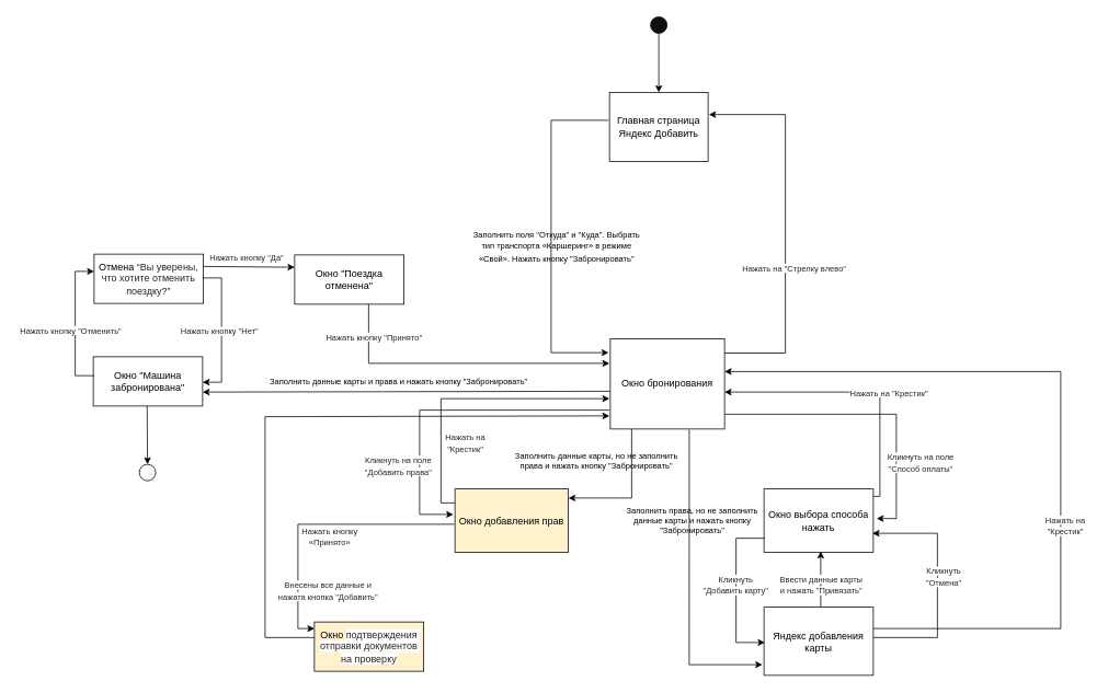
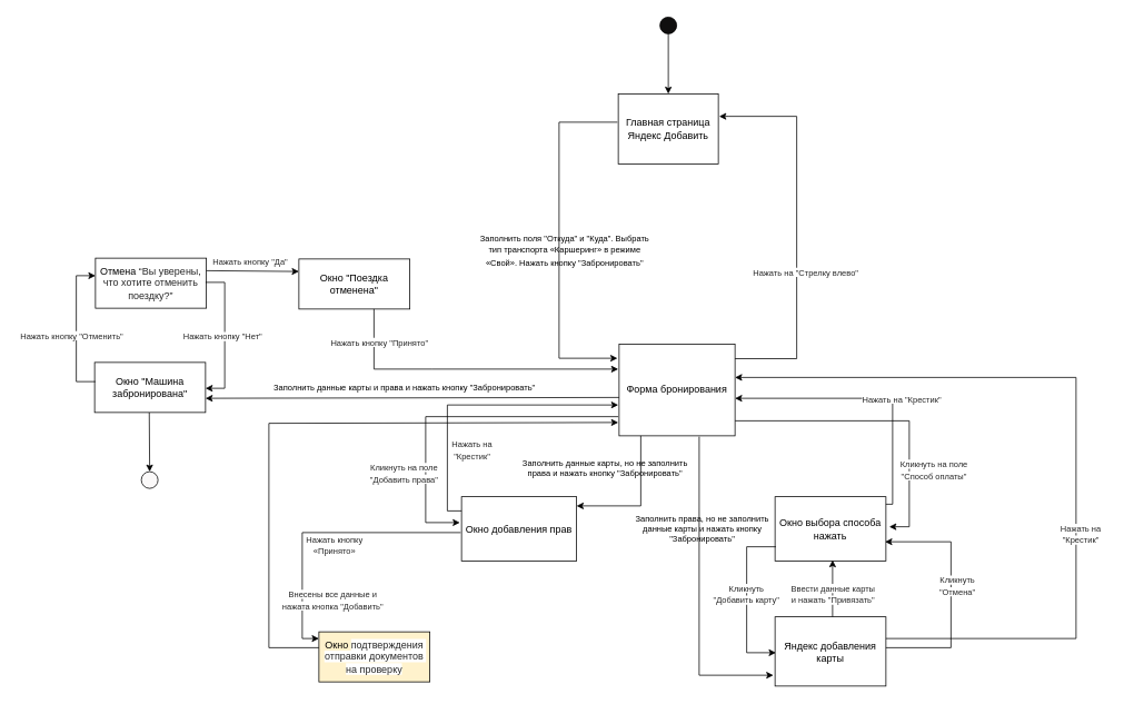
  <mxCell id="0" />
  <mxCell id="1" parent="0" />
  <mxCell id="2" value="" style="ellipse;whiteSpace=wrap;html=1;aspect=fixed;fillColor=#100f0f;" vertex="1" parent="1"><mxGeometry x="791" y="20" width="20" height="20" as="geometry" /></mxCell>
  <mxCell id="3" value="" style="endArrow=classic;html=1;rounded=0;exitX=0.5;exitY=1;exitDx=0;exitDy=0;entryX=0.5;entryY=0;entryDx=0;entryDy=0;" edge="1" parent="1" source="2"><mxGeometry width="50" height="50" relative="1" as="geometry"><mxPoint x="831" y="382" as="sourcePoint" /><mxPoint x="801" y="112" as="targetPoint" /></mxGeometry></mxCell>
  <mxCell id="4" value="Главная страница Яндекс Добавить" style="rounded=0;whiteSpace=wrap;html=1;" vertex="1" parent="1"><mxGeometry x="741" y="112" width="120" height="84" as="geometry" /></mxCell>
  <mxCell id="5" value="&lt;font face=&quot;Helvetica&quot; style=&quot;font-size: 12px;&quot;&gt;Окно&amp;nbsp;&lt;span style=&quot;color: rgba(0, 0, 0, 0.85); text-align: start; white-space: pre-wrap; background-color: rgb(255, 255, 255);&quot;&gt;подтверждения отправки документов на проверку&lt;/span&gt;&lt;/font&gt;" style="rounded=0;whiteSpace=wrap;html=1;fillColor=#fff2cc;" vertex="1" parent="1"><mxGeometry x="382" y="757" width="133" height="60" as="geometry" /></mxCell>
  <mxCell id="6" style="edgeStyle=orthogonalEdgeStyle;rounded=0;orthogonalLoop=1;jettySize=auto;html=1;exitX=0;exitY=0.5;exitDx=0;exitDy=0;" edge="1" parent="1"><mxGeometry relative="1" as="geometry"><mxPoint x="740" y="146" as="sourcePoint" /><mxPoint x="740" y="429" as="targetPoint" /><Array as="points"><mxPoint x="670" y="146" /><mxPoint x="670" y="429" /><mxPoint x="740" y="429" /></Array></mxGeometry></mxCell>
  <mxCell id="7" style="edgeStyle=orthogonalEdgeStyle;rounded=0;orthogonalLoop=1;jettySize=auto;html=1;" edge="1" parent="1"><mxGeometry relative="1" as="geometry"><mxPoint x="1061" y="765" as="sourcePoint" /><mxPoint x="881" y="452" as="targetPoint" /><Array as="points"><mxPoint x="1290" y="765" /><mxPoint x="1290" y="452" /></Array></mxGeometry></mxCell>
  <mxCell id="8" style="edgeStyle=orthogonalEdgeStyle;rounded=0;orthogonalLoop=1;jettySize=auto;html=1;entryX=0;entryY=0.75;entryDx=0;entryDy=0;" edge="1" parent="1"><mxGeometry relative="1" as="geometry"><mxPoint x="552" y="638" as="sourcePoint" /><mxPoint x="382" y="765" as="targetPoint" /><Array as="points"><mxPoint x="362" y="638" /><mxPoint x="362" y="765" /></Array></mxGeometry></mxCell>
  <mxCell id="9" style="edgeStyle=orthogonalEdgeStyle;rounded=0;orthogonalLoop=1;jettySize=auto;html=1;" edge="1" parent="1"><mxGeometry relative="1" as="geometry"><mxPoint x="382" y="776" as="sourcePoint" /><mxPoint x="741" y="506" as="targetPoint" /><Array as="points"><mxPoint x="322" y="776" /><mxPoint x="322" y="507" /></Array></mxGeometry></mxCell>
  <mxCell id="10" value="" style="endArrow=classic;html=1;rounded=0;exitX=0.5;exitY=1;exitDx=0;exitDy=0;entryX=0.5;entryY=0;entryDx=0;entryDy=0;" edge="1" parent="1" source="12"><mxGeometry width="50" height="50" relative="1" as="geometry"><mxPoint x="178.5" y="494" as="sourcePoint" /><mxPoint x="178.5" y="566" as="targetPoint" /></mxGeometry></mxCell>
  <mxCell id="11" value="" style="endArrow=classic;html=1;rounded=0;exitX=0.5;exitY=1;exitDx=0;exitDy=0;entryX=0.5;entryY=0;entryDx=0;entryDy=0;" edge="1" parent="1" target="12"><mxGeometry width="50" height="50" relative="1" as="geometry"><mxPoint x="178.5" y="494" as="sourcePoint" /><mxPoint x="178.5" y="566" as="targetPoint" /></mxGeometry></mxCell>
  <mxCell id="12" value="" style="ellipse;whiteSpace=wrap;html=1;aspect=fixed;fillColor=#fbf9f9;" vertex="1" parent="1"><mxGeometry x="169" y="565" width="20" height="20" as="geometry" /></mxCell>
  <mxCell id="13" style="edgeStyle=orthogonalEdgeStyle;rounded=0;orthogonalLoop=1;jettySize=auto;html=1;exitX=0;exitY=0.5;exitDx=0;exitDy=0;targetPerimeterSpacing=0;" edge="1" parent="1"><mxGeometry relative="1" as="geometry"><mxPoint x="874" y="429.5" as="sourcePoint" /><mxPoint x="862" y="139" as="targetPoint" /><Array as="points"><mxPoint x="955" y="430" /><mxPoint x="955" y="139" /><mxPoint x="874" y="139" /></Array></mxGeometry></mxCell>
  <mxCell id="14" value="Окно выбора способа нажать" style="rounded=0;whiteSpace=wrap;html=1;" vertex="1" parent="1"><mxGeometry x="929" y="595" width="133" height="77" as="geometry" /></mxCell>
  <mxCell id="15" style="edgeStyle=orthogonalEdgeStyle;rounded=0;orthogonalLoop=1;jettySize=auto;html=1;entryX=0;entryY=0.75;entryDx=0;entryDy=0;" edge="1" parent="1"><mxGeometry relative="1" as="geometry"><mxPoint x="741" y="499" as="sourcePoint" /><mxPoint x="551" y="626" as="targetPoint" /><Array as="points"><mxPoint x="510" y="499" /><mxPoint x="510" y="626" /></Array></mxGeometry></mxCell>
  <mxCell id="16" style="edgeStyle=orthogonalEdgeStyle;rounded=0;orthogonalLoop=1;jettySize=auto;html=1;entryX=0;entryY=0.75;entryDx=0;entryDy=0;" edge="1" parent="1"><mxGeometry relative="1" as="geometry"><mxPoint x="881" y="504" as="sourcePoint" /><mxPoint x="1066" y="631" as="targetPoint" /><Array as="points"><mxPoint x="1090" y="504" /><mxPoint x="1090" y="631" /></Array></mxGeometry></mxCell>
  <mxCell id="17" style="edgeStyle=orthogonalEdgeStyle;rounded=0;orthogonalLoop=1;jettySize=auto;html=1;exitX=0;exitY=0.5;exitDx=0;exitDy=0;" edge="1" parent="1"><mxGeometry relative="1" as="geometry"><mxPoint x="1062" y="604" as="sourcePoint" /><mxPoint x="881" y="477" as="targetPoint" /><Array as="points"><mxPoint x="1070" y="604" /><mxPoint x="1070" y="477" /></Array></mxGeometry></mxCell>
  <mxCell id="18" style="edgeStyle=orthogonalEdgeStyle;rounded=0;orthogonalLoop=1;jettySize=auto;html=1;exitX=0;exitY=0.5;exitDx=0;exitDy=0;" edge="1" parent="1"><mxGeometry relative="1" as="geometry"><mxPoint x="562" y="612" as="sourcePoint" /><mxPoint x="741" y="485" as="targetPoint" /><Array as="points"><mxPoint x="536" y="612" /><mxPoint x="536" y="485" /></Array></mxGeometry></mxCell>
  <mxCell id="19" style="edgeStyle=orthogonalEdgeStyle;rounded=0;orthogonalLoop=1;jettySize=auto;html=1;exitX=0;exitY=0.5;exitDx=0;exitDy=0;entryX=0;entryY=0.75;entryDx=0;entryDy=0;" edge="1" parent="1"><mxGeometry relative="1" as="geometry"><mxPoint x="930" y="655" as="sourcePoint" /><mxPoint x="930" y="782" as="targetPoint" /><Array as="points"><mxPoint x="895" y="655" /><mxPoint x="895" y="782" /></Array></mxGeometry></mxCell>
  <mxCell id="20" style="edgeStyle=orthogonalEdgeStyle;rounded=0;orthogonalLoop=1;jettySize=auto;html=1;exitX=0;exitY=0.5;exitDx=0;exitDy=0;entryX=0;entryY=0.75;entryDx=0;entryDy=0;" edge="1" parent="1"><mxGeometry relative="1" as="geometry"><mxPoint x="1061" y="776" as="sourcePoint" /><mxPoint x="1061" y="649" as="targetPoint" /><Array as="points"><mxPoint x="1140" y="776" /><mxPoint x="1140" y="649" /></Array></mxGeometry></mxCell>
  <mxCell id="21" value="" style="endArrow=classic;html=1;rounded=0;" edge="1" parent="1"><mxGeometry width="50" height="50" relative="1" as="geometry"><mxPoint x="998" y="743" as="sourcePoint" /><mxPoint x="998" y="671" as="targetPoint" /></mxGeometry></mxCell>
  <mxCell id="22" value="Яндекс добавления карты" style="rounded=0;whiteSpace=wrap;html=1;" vertex="1" parent="1"><mxGeometry x="929" y="739" width="133" height="83" as="geometry" /></mxCell>
- <mxCell id="23" value="Окно добавления прав" style="rounded=0;whiteSpace=wrap;html=1;fillColor=#fff2cc;" vertex="1" parent="1"><mxGeometry x="553" y="595" width="138" height="77" as="geometry" /></mxCell>
+ <mxCell id="23" value="Окно добавления прав" style="rounded=0;whiteSpace=wrap;html=1;" vertex="1" parent="1"><mxGeometry x="553" y="595" width="138" height="77" as="geometry" /></mxCell>
  <mxCell id="24" value="Окно &quot;Машина забронирована&quot;" style="rounded=0;whiteSpace=wrap;html=1;" vertex="1" parent="1"><mxGeometry x="113" y="434" width="133" height="60" as="geometry" /></mxCell>
  <mxCell id="25" value="" style="endArrow=classic;html=1;rounded=0;entryX=1;entryY=0.5;entryDx=0;entryDy=0;exitX=0.008;exitY=0.392;exitDx=0;exitDy=0;exitPerimeter=0;" edge="1" parent="1"><mxGeometry width="50" height="50" relative="1" as="geometry"><mxPoint x="743.064" y="476.024" as="sourcePoint" /><mxPoint x="246" y="477" as="targetPoint" /></mxGeometry></mxCell>
  <mxCell id="26" value="&lt;font face=&quot;Helvetica&quot; style=&quot;font-size: 12px;&quot;&gt;Отмена&amp;nbsp;&lt;span style=&quot;color: rgba(0, 0, 0, 0.85); text-align: start; white-space: pre-wrap; background-color: rgb(255, 255, 255);&quot;&gt;“Вы уверены, что хотите отменить поездку?”&lt;/span&gt;&lt;/font&gt;" style="rounded=0;whiteSpace=wrap;html=1;" vertex="1" parent="1"><mxGeometry x="114" y="309" width="133" height="60" as="geometry" /></mxCell>
  <mxCell id="27" style="edgeStyle=orthogonalEdgeStyle;rounded=0;orthogonalLoop=1;jettySize=auto;html=1;exitX=0;exitY=0.5;exitDx=0;exitDy=0;entryX=0;entryY=0.75;entryDx=0;entryDy=0;" edge="1" parent="1"><mxGeometry relative="1" as="geometry"><mxPoint x="114" y="457" as="sourcePoint" /><mxPoint x="114" y="330" as="targetPoint" /><Array as="points"><mxPoint x="91" y="457" /><mxPoint x="91" y="330" /></Array></mxGeometry></mxCell>
  <mxCell id="28" style="edgeStyle=orthogonalEdgeStyle;rounded=0;orthogonalLoop=1;jettySize=auto;html=1;exitX=0;exitY=0.5;exitDx=0;exitDy=0;entryX=0;entryY=0.75;entryDx=0;entryDy=0;" edge="1" parent="1"><mxGeometry relative="1" as="geometry"><mxPoint x="246" y="338" as="sourcePoint" /><mxPoint x="246" y="465" as="targetPoint" /><Array as="points"><mxPoint x="269" y="338" /><mxPoint x="269" y="465" /></Array></mxGeometry></mxCell>
  <mxCell id="29" value="" style="endArrow=classic;html=1;rounded=0;exitX=1;exitY=0.25;exitDx=0;exitDy=0;entryX=0;entryY=0.25;entryDx=0;entryDy=0;" edge="1" parent="1" source="26" target="47"><mxGeometry width="50" height="50" relative="1" as="geometry"><mxPoint x="411" y="502" as="sourcePoint" /><mxPoint x="461" y="452" as="targetPoint" /></mxGeometry></mxCell>
  <mxCell id="30" style="edgeStyle=orthogonalEdgeStyle;rounded=0;orthogonalLoop=1;jettySize=auto;html=1;" edge="1" parent="1"><mxGeometry relative="1" as="geometry"><mxPoint x="448" y="351" as="sourcePoint" /><mxPoint x="741" y="442" as="targetPoint" /><Array as="points"><mxPoint x="448" y="442" /><mxPoint x="518" y="442" /></Array></mxGeometry></mxCell>
  <mxCell id="31" value="&lt;span style=&quot;color: rgba(0, 0, 0, 0.85); font-family: &amp;quot;YS Text&amp;quot;, sans-serif; font-size: 10px; font-style: normal; font-variant-ligatures: normal; font-variant-caps: normal; font-weight: 400; letter-spacing: normal; orphans: 2; text-indent: 0px; text-transform: none; white-space: pre-line; widows: 2; word-spacing: 0px; -webkit-text-stroke-width: 0px; background-color: rgb(255, 255, 255); text-decoration-thickness: initial; text-decoration-style: initial; text-decoration-color: initial; float: none; display: inline !important;&quot;&gt;Нажать кнопку &quot;Отменить&quot;&lt;/span&gt;" style="text;whiteSpace=wrap;html=1;align=center;" vertex="1" parent="1"><mxGeometry x="20" y="388" width="132" height="40" as="geometry" /></mxCell>
  <mxCell id="32" value="&lt;span style=&quot;color: rgba(0, 0, 0, 0.85); font-family: &amp;quot;YS Text&amp;quot;, sans-serif; font-size: 10px; font-style: normal; font-variant-ligatures: normal; font-variant-caps: normal; font-weight: 400; letter-spacing: normal; orphans: 2; text-indent: 0px; text-transform: none; white-space: pre-line; widows: 2; word-spacing: 0px; -webkit-text-stroke-width: 0px; background-color: rgb(255, 255, 255); text-decoration-thickness: initial; text-decoration-style: initial; text-decoration-color: initial; float: none; display: inline !important;&quot;&gt;Нажать кнопку &quot;Нет&quot;&lt;/span&gt;" style="text;whiteSpace=wrap;html=1;align=center;" vertex="1" parent="1"><mxGeometry x="218" y="389" width="98" height="40" as="geometry" /></mxCell>
  <mxCell id="33" value="&lt;span style=&quot;color: rgba(0, 0, 0, 0.85); font-family: &amp;quot;YS Text&amp;quot;, sans-serif; font-size: 10px; font-style: normal; font-variant-ligatures: normal; font-variant-caps: normal; font-weight: 400; letter-spacing: normal; orphans: 2; text-indent: 0px; text-transform: none; white-space: pre-line; widows: 2; word-spacing: 0px; -webkit-text-stroke-width: 0px; background-color: rgb(255, 255, 255); text-decoration-thickness: initial; text-decoration-style: initial; text-decoration-color: initial; float: none; display: inline !important;&quot;&gt;Нажать кнопку &quot;Да&quot;&lt;/span&gt;" style="text;whiteSpace=wrap;html=1;align=center;" vertex="1" parent="1"><mxGeometry x="254" y="299" width="92" height="40" as="geometry" /></mxCell>
  <mxCell id="34" value="&lt;span style=&quot;color: rgba(0, 0, 0, 0.85); font-family: &amp;quot;YS Text&amp;quot;, sans-serif; font-size: 10px; font-style: normal; font-variant-ligatures: normal; font-variant-caps: normal; font-weight: 400; letter-spacing: normal; orphans: 2; text-indent: 0px; text-transform: none; white-space: pre-line; widows: 2; word-spacing: 0px; -webkit-text-stroke-width: 0px; background-color: rgb(255, 255, 255); text-decoration-thickness: initial; text-decoration-style: initial; text-decoration-color: initial; float: none; display: inline !important;&quot;&gt;Нажать кнопку &quot;Принято&quot;&lt;/span&gt;" style="text;whiteSpace=wrap;html=1;align=center;" vertex="1" parent="1"><mxGeometry x="385" y="396" width="140" height="40" as="geometry" /></mxCell>
  <mxCell id="35" value="&lt;span style=&quot;color: rgba(0, 0, 0, 0.85); font-family: &amp;quot;YS Text&amp;quot;, sans-serif; font-size: 10px; font-style: normal; font-variant-ligatures: normal; font-variant-caps: normal; font-weight: 400; letter-spacing: normal; orphans: 2; text-align: left; text-indent: 0px; text-transform: none; white-space: pre-line; widows: 2; word-spacing: 0px; -webkit-text-stroke-width: 0px; background-color: rgb(255, 255, 255); text-decoration-thickness: initial; text-decoration-style: initial; text-decoration-color: initial; display: inline !important; float: none;&quot;&gt;Нажать на &quot;Стрелку влево&quot;&lt;/span&gt;" style="text;whiteSpace=wrap;html=1;" vertex="1" parent="1"><mxGeometry x="901" y="312" width="150" height="40" as="geometry" /></mxCell>
  <mxCell id="36" value="&lt;span style=&quot;color: rgba(0, 0, 0, 0.85); font-family: &amp;quot;YS Text&amp;quot;, sans-serif; font-size: 10px; font-style: normal; font-variant-ligatures: normal; font-variant-caps: normal; font-weight: 400; letter-spacing: normal; orphans: 2; text-indent: 0px; text-transform: none; white-space: pre-line; widows: 2; word-spacing: 0px; -webkit-text-stroke-width: 0px; background-color: rgb(255, 255, 255); text-decoration-thickness: initial; text-decoration-style: initial; text-decoration-color: initial; float: none; display: inline !important;&quot;&gt;Внесены все данные и нажата кнопка &quot;Добавить&quot;&lt;/span&gt;" style="text;whiteSpace=wrap;html=1;align=center;" vertex="1" parent="1"><mxGeometry x="329" y="698" width="140" height="40" as="geometry" /></mxCell>
  <mxCell id="37" value="&lt;span style=&quot;forced-color-adjust: none; font-style: normal; font-variant-ligatures: normal; font-variant-caps: normal; font-weight: 400; letter-spacing: normal; orphans: 2; text-indent: 0px; text-transform: none; widows: 2; word-spacing: 0px; -webkit-text-stroke-width: 0px; text-decoration-thickness: initial; text-decoration-style: initial; text-decoration-color: initial; color: rgba(0, 0, 0, 0.85); font-family: &amp;quot;YS Text&amp;quot;, sans-serif; font-size: 10px; white-space: pre-line; background-color: rgb(255, 255, 255); float: none; display: inline !important;&quot;&gt;Нажать кнопку «Принято»&lt;/span&gt;" style="text;whiteSpace=wrap;html=1;align=center;" vertex="1" parent="1"><mxGeometry x="361" y="632" width="80" height="50" as="geometry" /></mxCell>
  <mxCell id="38" value="&lt;span style=&quot;color: rgba(0, 0, 0, 0.85); font-family: &amp;quot;YS Text&amp;quot;, sans-serif; font-size: 10px; font-style: normal; font-variant-ligatures: normal; font-variant-caps: normal; font-weight: 400; letter-spacing: normal; orphans: 2; text-indent: 0px; text-transform: none; white-space: pre-line; widows: 2; word-spacing: 0px; -webkit-text-stroke-width: 0px; background-color: rgb(255, 255, 255); text-decoration-thickness: initial; text-decoration-style: initial; text-decoration-color: initial; float: none; display: inline !important;&quot;&gt;Кликнуть на поле &quot;Добавить права&quot;&lt;/span&gt;" style="text;whiteSpace=wrap;html=1;align=center;" vertex="1" parent="1"><mxGeometry x="442" y="546" width="85" height="40" as="geometry" /></mxCell>
  <mxCell id="39" value="&lt;span style=&quot;color: rgba(0, 0, 0, 0.85); font-family: &amp;quot;YS Text&amp;quot;, sans-serif; font-size: 10px; font-style: normal; font-variant-ligatures: normal; font-variant-caps: normal; font-weight: 400; letter-spacing: normal; orphans: 2; text-indent: 0px; text-transform: none; white-space: pre-line; widows: 2; word-spacing: 0px; -webkit-text-stroke-width: 0px; background-color: rgb(255, 255, 255); text-decoration-thickness: initial; text-decoration-style: initial; text-decoration-color: initial; float: none; display: inline !important;&quot;&gt;Нажать на &quot;Крестик&quot;&lt;/span&gt;" style="text;whiteSpace=wrap;html=1;align=center;" vertex="1" parent="1"><mxGeometry x="521" y="518" width="90" height="40" as="geometry" /></mxCell>
  <mxCell id="40" value="&lt;span style=&quot;color: rgba(0, 0, 0, 0.85); font-family: &amp;quot;YS Text&amp;quot;, sans-serif; font-size: 10px; font-style: normal; font-variant-ligatures: normal; font-variant-caps: normal; font-weight: 400; letter-spacing: normal; orphans: 2; text-indent: 0px; text-transform: none; white-space: pre-line; widows: 2; word-spacing: 0px; -webkit-text-stroke-width: 0px; background-color: rgb(255, 255, 255); text-decoration-thickness: initial; text-decoration-style: initial; text-decoration-color: initial; float: none; display: inline !important;&quot;&gt;Нажать на &quot;Крестик&quot;&lt;/span&gt;" style="text;whiteSpace=wrap;html=1;align=center;" vertex="1" parent="1"><mxGeometry x="1266" y="619" width="60" height="40" as="geometry" /></mxCell>
  <mxCell id="41" value="&lt;span style=&quot;color: rgba(0, 0, 0, 0.85); font-family: &amp;quot;YS Text&amp;quot;, sans-serif; font-size: 10px; font-style: normal; font-variant-ligatures: normal; font-variant-caps: normal; font-weight: 400; letter-spacing: normal; orphans: 2; text-indent: 0px; text-transform: none; white-space: pre-line; widows: 2; word-spacing: 0px; -webkit-text-stroke-width: 0px; background-color: rgb(255, 255, 255); text-decoration-thickness: initial; text-decoration-style: initial; text-decoration-color: initial; float: none; display: inline !important;&quot;&gt;Кликнуть &quot;Отмена&quot;&lt;/span&gt;" style="text;whiteSpace=wrap;html=1;align=center;" vertex="1" parent="1"><mxGeometry x="1123" y="681" width="50" height="40" as="geometry" /></mxCell>
  <mxCell id="42" value="&lt;span style=&quot;color: rgba(0, 0, 0, 0.85); font-family: &amp;quot;YS Text&amp;quot;, sans-serif; font-size: 10px; font-style: normal; font-variant-ligatures: normal; font-variant-caps: normal; font-weight: 400; letter-spacing: normal; orphans: 2; text-indent: 0px; text-transform: none; white-space: pre-line; widows: 2; word-spacing: 0px; -webkit-text-stroke-width: 0px; background-color: rgb(255, 255, 255); text-decoration-thickness: initial; text-decoration-style: initial; text-decoration-color: initial; float: none; display: inline !important;&quot;&gt;Ввести данные карты и нажать &quot;Привязать&quot;&lt;/span&gt;" style="text;whiteSpace=wrap;html=1;align=center;" vertex="1" parent="1"><mxGeometry x="944" y="691" width="110" height="40" as="geometry" /></mxCell>
  <mxCell id="43" value="&lt;span style=&quot;color: rgba(0, 0, 0, 0.85); font-family: &amp;quot;YS Text&amp;quot;, sans-serif; font-size: 10px; font-style: normal; font-variant-ligatures: normal; font-variant-caps: normal; font-weight: 400; letter-spacing: normal; orphans: 2; text-indent: 0px; text-transform: none; white-space: pre-line; widows: 2; word-spacing: 0px; -webkit-text-stroke-width: 0px; background-color: rgb(255, 255, 255); text-decoration-thickness: initial; text-decoration-style: initial; text-decoration-color: initial; float: none; display: inline !important;&quot;&gt;Кликнуть на поле &quot;Способ оплаты&quot;&lt;/span&gt;" style="text;whiteSpace=wrap;html=1;align=center;" vertex="1" parent="1"><mxGeometry x="1075" y="542" width="90" height="40" as="geometry" /></mxCell>
  <mxCell id="44" value="&lt;span style=&quot;color: rgba(0, 0, 0, 0.85); font-family: &amp;quot;YS Text&amp;quot;, sans-serif; font-size: 10px; font-style: normal; font-variant-ligatures: normal; font-variant-caps: normal; font-weight: 400; letter-spacing: normal; orphans: 2; text-align: left; text-indent: 0px; text-transform: none; white-space: pre-line; widows: 2; word-spacing: 0px; -webkit-text-stroke-width: 0px; background-color: rgb(255, 255, 255); text-decoration-thickness: initial; text-decoration-style: initial; text-decoration-color: initial; display: inline !important; float: none;&quot;&gt;Нажать на &quot;Крестик&quot;&lt;/span&gt;" style="text;whiteSpace=wrap;html=1;" vertex="1" parent="1"><mxGeometry x="1032" y="464" width="98" height="30" as="geometry" /></mxCell>
  <mxCell id="45" value="&lt;span style=&quot;color: rgba(0, 0, 0, 0.85); font-family: &amp;quot;YS Text&amp;quot;, sans-serif; font-size: 10px; font-style: normal; font-variant-ligatures: normal; font-variant-caps: normal; font-weight: 400; letter-spacing: normal; orphans: 2; text-indent: 0px; text-transform: none; white-space: pre-line; widows: 2; word-spacing: 0px; -webkit-text-stroke-width: 0px; background-color: rgb(255, 255, 255); text-decoration-thickness: initial; text-decoration-style: initial; text-decoration-color: initial; float: none; display: inline !important;&quot;&gt;Кликнуть &quot;Добавить карту&quot;&lt;/span&gt;" style="text;whiteSpace=wrap;html=1;align=center;" vertex="1" parent="1"><mxGeometry x="851" y="691" width="88" height="40" as="geometry" /></mxCell>
  <mxCell id="46" value="&lt;font style=&quot;font-size: 10px;&quot;&gt;Заполнить поля &quot;Откуда&quot; и &quot;Куда&quot;. Выбрать тип транспорта «Каршеринг» в режиме «Свой». Нажать кнопку &quot;Забронировать&quot;&lt;/font&gt;" style="text;whiteSpace=wrap;html=1;align=center;" vertex="1" parent="1"><mxGeometry x="573" y="271" width="208" height="61" as="geometry" /></mxCell>
  <mxCell id="47" value="Окно &quot;Поездка отменена&quot;" style="rounded=0;whiteSpace=wrap;html=1;" vertex="1" parent="1"><mxGeometry x="358" y="310" width="133" height="60" as="geometry" /></mxCell>
  <mxCell id="48" value="Заполнить данные карты и права и нажать кнопку &quot;Забронировать&quot;" style="text;whiteSpace=wrap;fontSize=10;" vertex="1" parent="1"><mxGeometry x="326" y="452" width="440" height="24" as="geometry" /></mxCell>
  <mxCell id="49" style="edgeStyle=orthogonalEdgeStyle;rounded=0;orthogonalLoop=1;jettySize=auto;html=1;" edge="1" parent="1"><mxGeometry relative="1" as="geometry"><mxPoint x="768" y="515" as="sourcePoint" /><mxPoint x="691" y="606" as="targetPoint" /><Array as="points"><mxPoint x="768" y="606" /><mxPoint x="698" y="606" /></Array></mxGeometry></mxCell>
  <mxCell id="50" value="Заполнить данные карты, но не заполнить права и нажать кнопку &quot;Забронировать&quot;" style="text;whiteSpace=wrap;fontSize=10;align=center;" vertex="1" parent="1"><mxGeometry x="613" y="542" width="225" height="33" as="geometry" /></mxCell>
  <mxCell id="51" style="edgeStyle=orthogonalEdgeStyle;rounded=0;orthogonalLoop=1;jettySize=auto;html=1;exitX=0.691;exitY=1.009;exitDx=0;exitDy=0;exitPerimeter=0;" edge="1" parent="1" source="53"><mxGeometry relative="1" as="geometry"><mxPoint x="836" y="718" as="sourcePoint" /><mxPoint x="927" y="809" as="targetPoint" /><Array as="points"><mxPoint x="838" y="809" /></Array></mxGeometry></mxCell>
  <mxCell id="52" value="Заполнить права, но не заполнить данные карты и нажать кнопку &quot;Забронировать&quot;" style="text;whiteSpace=wrap;fontSize=10;align=center;" vertex="1" parent="1"><mxGeometry x="759" y="609" width="166" height="46" as="geometry" /></mxCell>
- <mxCell id="53" value="Окно бронирования" style="rounded=0;whiteSpace=wrap;html=1;" vertex="1" parent="1"><mxGeometry x="742" y="412" width="139" height="110" as="geometry" /></mxCell>
+ <mxCell id="53" value="Форма бронирования" style="rounded=0;whiteSpace=wrap;html=1;" vertex="1" parent="1"><mxGeometry x="742" y="412" width="139" height="110" as="geometry" /></mxCell>
